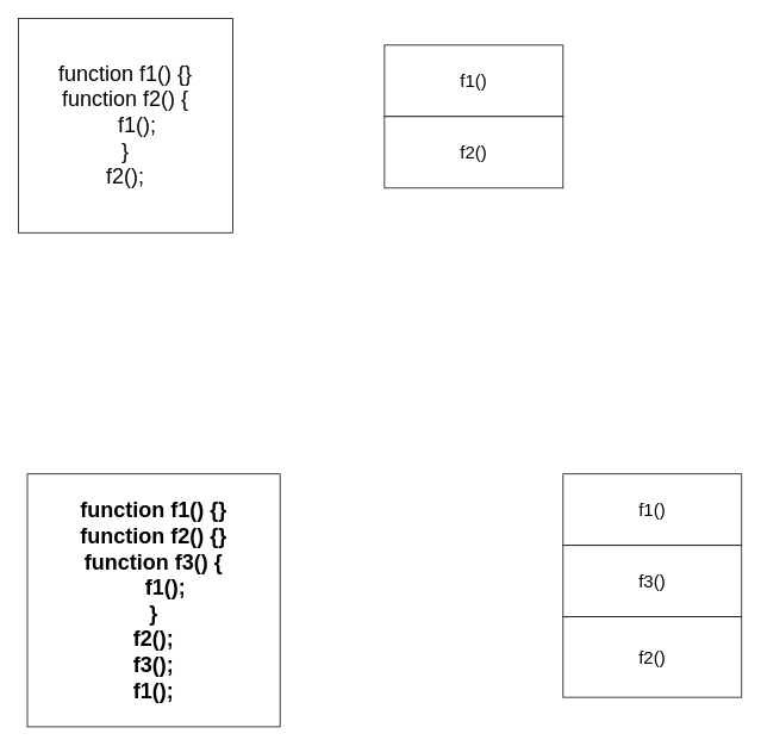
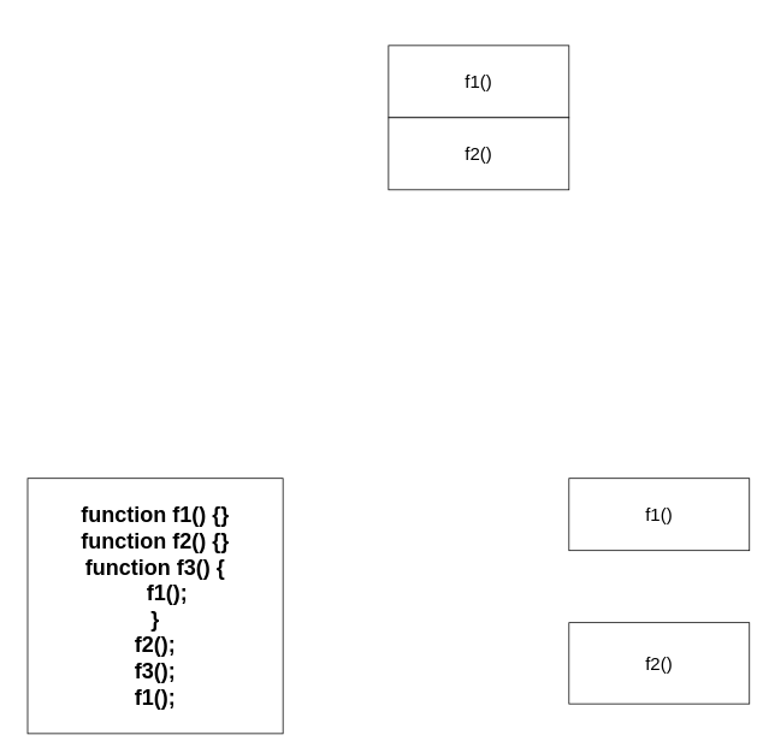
  <mxCell id="0" />
  <mxCell id="1" parent="0" />
- <mxCell id="2" value="&lt;div&gt;&lt;font style=&quot;font-size: 24px;&quot;&gt;function f1() {}&lt;/font&gt;&lt;/div&gt;&lt;div&gt;&lt;font style=&quot;font-size: 24px;&quot;&gt;function f2() {&lt;/font&gt;&lt;/div&gt;&lt;div&gt;&lt;font style=&quot;font-size: 24px;&quot;&gt;&amp;nbsp; &amp;nbsp; f1();&lt;/font&gt;&lt;/div&gt;&lt;div&gt;&lt;font style=&quot;font-size: 24px;&quot;&gt;}&lt;/font&gt;&lt;/div&gt;&lt;div&gt;&lt;font style=&quot;font-size: 24px;&quot;&gt;f2();&lt;/font&gt;&lt;/div&gt;" style="whiteSpace=wrap;html=1;aspect=fixed;" vertex="1" parent="1"><mxGeometry x="20" y="20" width="240" height="240" as="geometry" /></mxCell>
  <mxCell id="3" style="edgeStyle=orthogonalEdgeStyle;rounded=0;orthogonalLoop=1;jettySize=auto;html=1;exitX=0.5;exitY=1;exitDx=0;exitDy=0;" edge="1" parent="1"><mxGeometry relative="1" as="geometry"><mxPoint x="755" y="300" as="sourcePoint" /><mxPoint x="755" y="300" as="targetPoint" /></mxGeometry></mxCell>
  <mxCell id="4" value="&lt;font style=&quot;font-size: 20px;&quot;&gt;f1()&lt;/font&gt;" style="whiteSpace=wrap;html=1;align=center;" vertex="1" parent="1"><mxGeometry x="430" y="50" width="200" height="80" as="geometry" /></mxCell>
  <mxCell id="5" value="&lt;font style=&quot;font-size: 20px;&quot;&gt;f2()&lt;/font&gt;" style="whiteSpace=wrap;html=1;align=center;" vertex="1" parent="1"><mxGeometry x="430" y="130" width="200" height="80" as="geometry" /></mxCell>
  <mxCell id="6" value="&lt;div&gt;&lt;span style=&quot;font-size: 24px;&quot;&gt;&lt;b&gt;function f1() {}&lt;/b&gt;&lt;/span&gt;&lt;/div&gt;&lt;div&gt;&lt;span style=&quot;font-size: 24px;&quot;&gt;&lt;b&gt;function f2() {}&lt;/b&gt;&lt;/span&gt;&lt;/div&gt;&lt;div&gt;&lt;span style=&quot;font-size: 24px;&quot;&gt;&lt;b&gt;function f3() {&lt;/b&gt;&lt;/span&gt;&lt;/div&gt;&lt;div&gt;&lt;span style=&quot;font-size: 24px;&quot;&gt;&lt;b&gt;&amp;nbsp; &amp;nbsp; f1();&lt;/b&gt;&lt;/span&gt;&lt;/div&gt;&lt;div&gt;&lt;span style=&quot;font-size: 24px;&quot;&gt;&lt;b&gt;}&lt;/b&gt;&lt;/span&gt;&lt;/div&gt;&lt;div&gt;&lt;span style=&quot;font-size: 24px;&quot;&gt;&lt;b&gt;f2();&lt;/b&gt;&lt;/span&gt;&lt;/div&gt;&lt;div&gt;&lt;span style=&quot;font-size: 24px;&quot;&gt;&lt;b&gt;f3();&lt;/b&gt;&lt;/span&gt;&lt;/div&gt;&lt;div&gt;&lt;span style=&quot;font-size: 24px;&quot;&gt;&lt;b&gt;f1();&lt;/b&gt;&lt;/span&gt;&lt;/div&gt;" style="whiteSpace=wrap;html=1;aspect=fixed;" vertex="1" parent="1"><mxGeometry x="30" y="530" width="283" height="283" as="geometry" /></mxCell>
  <mxCell id="7" value="&lt;font style=&quot;font-size: 20px;&quot;&gt;f1()&lt;/font&gt;" style="whiteSpace=wrap;html=1;align=center;" vertex="1" parent="1"><mxGeometry x="630" y="530" width="200" height="80" as="geometry" /></mxCell>
- <mxCell id="8" value="&lt;font style=&quot;font-size: 20px;&quot;&gt;f3()&lt;/font&gt;" style="whiteSpace=wrap;html=1;align=center;" vertex="1" parent="1"><mxGeometry x="630" y="610" width="200" height="80" as="geometry" /></mxCell>
  <mxCell id="9" value="&lt;span style=&quot;font-size: 20px;&quot;&gt;f2()&lt;/span&gt;" style="whiteSpace=wrap;html=1;align=center;" vertex="1" parent="1"><mxGeometry x="630" y="690" width="200" height="90" as="geometry" /></mxCell>
